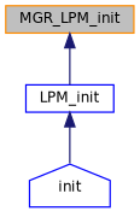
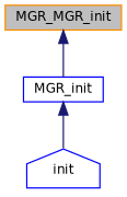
  digraph {
    rankdir=TB
    node [color=blue fillcolor=white fontname=Helvetica fontsize=10 shape=box style=filled]
    edge [color=midnightblue dir=back fontname=Helvetica fontsize=10 labelfontname=Helvetica labelfontsize=10 style=solid]
-   n1 [color=darkorange fillcolor=grey75 fontcolor=black height=0.2 label=MGR_LPM_init width=0.4]
-   n2 [height=0.2 label=LPM_init width=0.4]
+   n1 [color=darkorange fillcolor=grey75 fontcolor=black height=0.2 label=MGR_MGR_init width=0.4]
+   n2 [height=0.2 label=MGR_init width=0.4]
    n3 [height=0.2 label=init shape=house width=0.4]
    n1 -> n2
    n2 -> n3
  }
